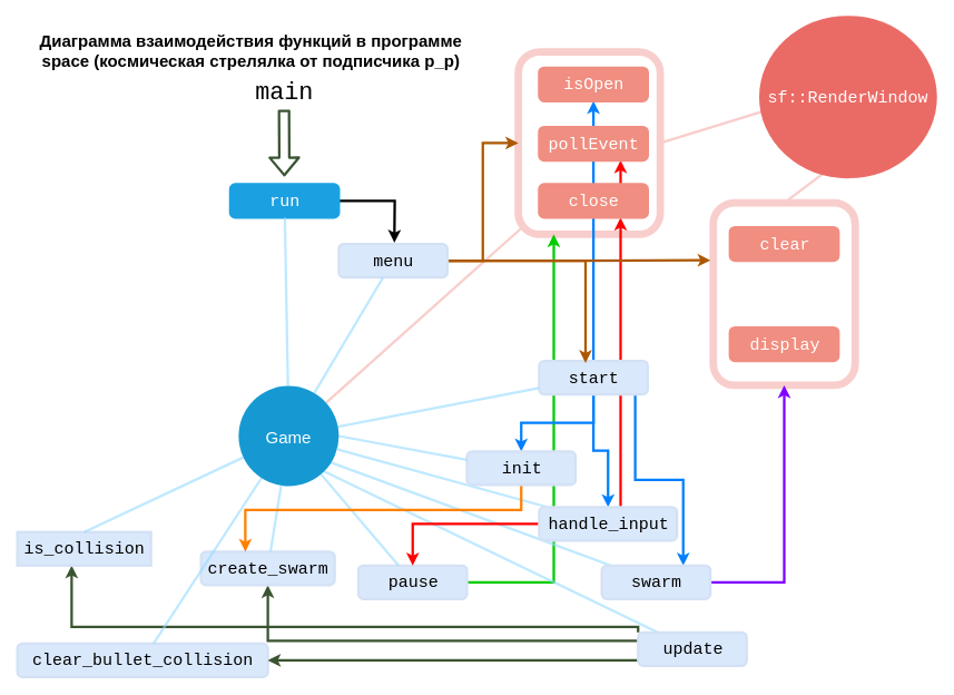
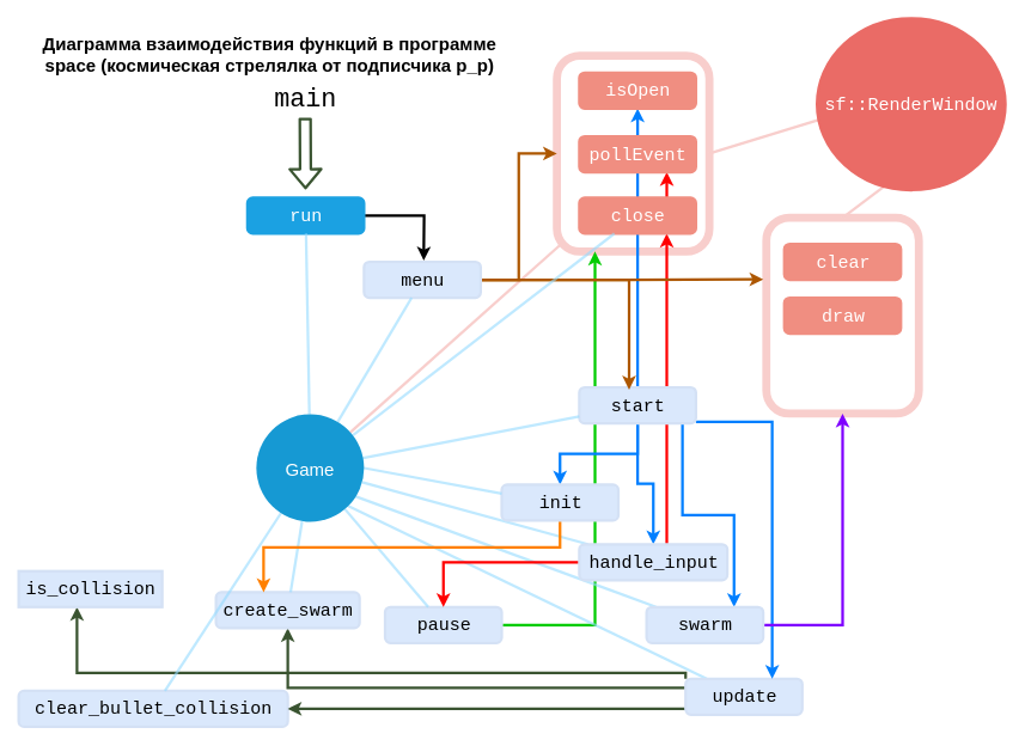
  <mxCell id="0" />
  <mxCell id="1" parent="0" />
  <mxCell id="2" value="" style="endArrow=classic;html=1;strokeWidth=3;entryX=0.75;entryY=1;entryDx=0;entryDy=0;exitX=0.75;exitY=1;exitDx=0;exitDy=0;fillColor=#e51400;strokeColor=#FF0000;" edge="1" parent="1" source="29" target="45"><mxGeometry width="50" height="50" relative="1" as="geometry"><mxPoint x="730" y="420" as="sourcePoint" /><mxPoint x="780" y="370" as="targetPoint" /><Array as="points" /></mxGeometry></mxCell>
  <mxCell id="3" value="" style="rounded=1;whiteSpace=wrap;html=1;fillColor=none;strokeWidth=9;strokeColor=#F8CECC;" vertex="1" parent="1"><mxGeometry x="620" y="61.5" width="170" height="218.5" as="geometry" /></mxCell>
  <mxCell id="4" style="edgeStyle=orthogonalEdgeStyle;rounded=0;orthogonalLoop=1;jettySize=auto;html=1;entryX=0.25;entryY=1;entryDx=0;entryDy=0;strokeWidth=3;fillColor=#e3c800;strokeColor=#00CC00;" edge="1" parent="1" source="22" target="3"><mxGeometry relative="1" as="geometry"><Array as="points"><mxPoint x="662" y="697" /></Array></mxGeometry></mxCell>
  <mxCell id="5" style="edgeStyle=orthogonalEdgeStyle;rounded=0;orthogonalLoop=1;jettySize=auto;html=1;entryX=0.75;entryY=1;entryDx=0;entryDy=0;strokeWidth=3;strokeColor=#FF0000;" edge="1" parent="1" source="26" target="29"><mxGeometry relative="1" as="geometry"><Array as="points"><mxPoint x="743" y="364" /></Array></mxGeometry></mxCell>
  <mxCell id="6" value="" style="rounded=1;whiteSpace=wrap;html=1;fillColor=none;strokeWidth=9;strokeColor=#F8CECC;" vertex="1" parent="1"><mxGeometry x="853.5" y="242.25" width="170" height="218.5" as="geometry" /></mxCell>
  <mxCell id="7" value="" style="edgeStyle=none;endArrow=none;strokeWidth=3;html=1;exitX=1;exitY=1;exitDx=0;exitDy=0;opacity=60;strokeColor=#94DBFF;" parent="1" source="55" target="15" edge="1"><mxGeometry x="-450" y="236.5" width="100" height="100" as="geometry"><mxPoint x="-460" y="346.5" as="sourcePoint" /><mxPoint x="-360" y="246.5" as="targetPoint" /></mxGeometry></mxCell>
  <mxCell id="8" value="" style="edgeStyle=none;endArrow=none;strokeWidth=3;html=1;opacity=60;strokeColor=#94DBFF;" parent="1" target="24" edge="1"><mxGeometry x="-450" y="236.5" width="100" height="100" as="geometry"><mxPoint x="387" y="550" as="sourcePoint" /><mxPoint x="-360" y="246.5" as="targetPoint" /></mxGeometry></mxCell>
  <mxCell id="9" value="" style="edgeStyle=none;endArrow=none;strokeWidth=3;html=1;opacity=60;strokeColor=#94DBFF;" parent="1" source="55" target="26" edge="1"><mxGeometry x="-450" y="236.5" width="100" height="100" as="geometry"><mxPoint x="-460" y="346.5" as="sourcePoint" /><mxPoint x="-360" y="246.5" as="targetPoint" /></mxGeometry></mxCell>
  <mxCell id="10" value="" style="edgeStyle=none;endArrow=none;strokeWidth=3;html=1;entryX=0.025;entryY=0.964;entryDx=0;entryDy=0;entryPerimeter=0;strokeColor=#F8CECC;" parent="1" source="55" target="3" edge="1"><mxGeometry x="-450" y="236.5" width="100" height="100" as="geometry"><mxPoint x="-460" y="346.5" as="sourcePoint" /><mxPoint x="-360" y="246.5" as="targetPoint" /></mxGeometry></mxCell>
  <mxCell id="11" value="&lt;font style=&quot;font-size: 20px&quot; face=&quot;Courier New&quot;&gt;clear_bullet_collision&lt;/font&gt;" style="rounded=1;fillColor=#dae8fc;strokeWidth=3;shadow=0;html=1;strokeColor=#D4E1F5;" parent="1" vertex="1"><mxGeometry x="20" y="770" width="300" height="40" as="geometry" /></mxCell>
  <mxCell id="12" style="edgeStyle=orthogonalEdgeStyle;rounded=0;orthogonalLoop=1;jettySize=auto;html=1;entryX=1;entryY=0.5;entryDx=0;entryDy=0;strokeColor=#3A5431;strokeWidth=3;fillColor=#6d8764;" edge="1" parent="1" source="15" target="11"><mxGeometry relative="1" as="geometry"><Array as="points"><mxPoint x="650" y="790" /><mxPoint x="650" y="790" /></Array></mxGeometry></mxCell>
  <mxCell id="13" style="edgeStyle=orthogonalEdgeStyle;rounded=0;orthogonalLoop=1;jettySize=auto;html=1;strokeWidth=3;strokeColor=#3A5431;exitX=0;exitY=0;exitDx=0;exitDy=0;" edge="1" parent="1" source="15" target="50"><mxGeometry relative="1" as="geometry"><mxPoint x="80" y="680" as="targetPoint" /><Array as="points"><mxPoint x="764" y="750" /><mxPoint x="85" y="750" /></Array></mxGeometry></mxCell>
  <mxCell id="14" style="edgeStyle=orthogonalEdgeStyle;rounded=0;orthogonalLoop=1;jettySize=auto;html=1;entryX=0.5;entryY=1;entryDx=0;entryDy=0;strokeWidth=3;strokeColor=#3A5431;exitX=0;exitY=0.25;exitDx=0;exitDy=0;" edge="1" parent="1" source="15" target="34"><mxGeometry relative="1" as="geometry" /></mxCell>
  <mxCell id="15" value="&lt;font style=&quot;font-size: 20px&quot; face=&quot;Courier New&quot;&gt;update&lt;/font&gt;" style="rounded=1;fillColor=#dae8fc;strokeWidth=3;shadow=0;html=1;strokeColor=#D4E1F5;" parent="1" vertex="1"><mxGeometry x="763.5" y="756.5" width="130" height="40" as="geometry" /></mxCell>
  <mxCell id="16" style="edgeStyle=orthogonalEdgeStyle;rounded=0;orthogonalLoop=1;jettySize=auto;html=1;entryX=0.5;entryY=0;entryDx=0;entryDy=0;strokeColor=#007FFF;strokeWidth=3;" edge="1" parent="1" source="21" target="48"><mxGeometry relative="1" as="geometry" /></mxCell>
  <mxCell id="17" style="edgeStyle=orthogonalEdgeStyle;rounded=0;orthogonalLoop=1;jettySize=auto;html=1;entryX=0.5;entryY=0;entryDx=0;entryDy=0;strokeColor=#007FFF;strokeWidth=3;" edge="1" parent="1" source="21" target="26"><mxGeometry relative="1" as="geometry" /></mxCell>
  <mxCell id="18" style="edgeStyle=orthogonalEdgeStyle;rounded=0;orthogonalLoop=1;jettySize=auto;html=1;entryX=0.75;entryY=0;entryDx=0;entryDy=0;strokeColor=#007FFF;strokeWidth=3;" edge="1" parent="1" source="21" target="24"><mxGeometry relative="1" as="geometry"><Array as="points"><mxPoint x="760" y="574" /><mxPoint x="817" y="574" /></Array></mxGeometry></mxCell>
+ <mxCell id="19" style="edgeStyle=orthogonalEdgeStyle;rounded=0;orthogonalLoop=1;jettySize=auto;html=1;strokeColor=#007FFF;strokeWidth=3;" edge="1" parent="1" source="21" target="15"><mxGeometry relative="1" as="geometry"><Array as="points"><mxPoint x="860" y="470" /></Array></mxGeometry></mxCell>
  <mxCell id="20" style="edgeStyle=orthogonalEdgeStyle;rounded=0;orthogonalLoop=1;jettySize=auto;html=1;entryX=0.5;entryY=1;entryDx=0;entryDy=0;strokeWidth=3;strokeColor=#007FFF;" edge="1" parent="1" source="21" target="44"><mxGeometry relative="1" as="geometry" /></mxCell>
  <mxCell id="21" value="&lt;font style=&quot;font-size: 20px&quot; face=&quot;Courier New&quot;&gt;start&lt;/font&gt;" style="rounded=1;fillColor=#dae8fc;strokeWidth=3;shadow=0;html=1;strokeColor=#D4E1F5;" parent="1" vertex="1"><mxGeometry x="645" y="431.5" width="130" height="40" as="geometry" /></mxCell>
  <mxCell id="22" value="&lt;font style=&quot;font-size: 20px&quot; face=&quot;Courier New&quot;&gt;pause&lt;/font&gt;" style="rounded=1;fillColor=#dae8fc;strokeWidth=3;shadow=0;html=1;strokeColor=#D4E1F5;" parent="1" vertex="1"><mxGeometry x="428.5" y="676.5" width="130" height="40" as="geometry" /></mxCell>
  <mxCell id="23" style="edgeStyle=orthogonalEdgeStyle;rounded=0;orthogonalLoop=1;jettySize=auto;html=1;strokeColor=#7F00FF;strokeWidth=3;" edge="1" parent="1" source="24" target="6"><mxGeometry relative="1" as="geometry"><mxPoint x="913" y="480" as="targetPoint" /></mxGeometry></mxCell>
  <mxCell id="24" value="&lt;font style=&quot;font-size: 20px&quot; face=&quot;Courier New&quot;&gt;swarm&lt;/font&gt;" style="rounded=1;fillColor=#dae8fc;strokeWidth=3;shadow=0;html=1;strokeColor=#D4E1F5;" parent="1" vertex="1"><mxGeometry x="720" y="676.5" width="130" height="40" as="geometry" /></mxCell>
  <mxCell id="25" style="edgeStyle=orthogonalEdgeStyle;rounded=0;orthogonalLoop=1;jettySize=auto;html=1;entryX=0.5;entryY=0;entryDx=0;entryDy=0;strokeColor=#FF0000;strokeWidth=3;" edge="1" parent="1" source="26" target="22"><mxGeometry relative="1" as="geometry" /></mxCell>
  <mxCell id="26" value="&lt;font style=&quot;font-size: 20px&quot; face=&quot;Courier New&quot;&gt;handle_input&lt;/font&gt;" style="rounded=1;fillColor=#dae8fc;strokeWidth=3;shadow=0;html=1;strokeColor=#D4E1F5;" parent="1" vertex="1"><mxGeometry x="645" y="606.5" width="165" height="40" as="geometry" /></mxCell>
  <mxCell id="27" style="edgeStyle=orthogonalEdgeStyle;rounded=0;orthogonalLoop=1;jettySize=auto;html=1;strokeWidth=3;" edge="1" parent="1" source="28"><mxGeometry relative="1" as="geometry"><mxPoint x="471.5" y="290" as="targetPoint" /></mxGeometry></mxCell>
  <mxCell id="28" value="&lt;font style=&quot;font-size: 20px&quot; face=&quot;Courier New&quot;&gt;run&lt;/font&gt;" style="rounded=1;strokeWidth=3;shadow=0;html=1;fontColor=#ffffff;fillColor=#1ba1e2;strokeColor=#1BA1E2;" parent="1" vertex="1"><mxGeometry x="275" y="220" width="130" height="40" as="geometry" /></mxCell>
  <mxCell id="29" value="&lt;font style=&quot;font-size: 20px&quot; face=&quot;Courier New&quot;&gt;close&lt;/font&gt;" style="rounded=1;strokeWidth=3;shadow=0;html=1;fontColor=#ffffff;strokeColor=#F08E81;fillColor=#F08E81;" parent="1" vertex="1"><mxGeometry x="645" y="220" width="130" height="40" as="geometry" /></mxCell>
  <mxCell id="30" style="edgeStyle=orthogonalEdgeStyle;rounded=0;orthogonalLoop=1;jettySize=auto;html=1;entryX=0.427;entryY=0.063;entryDx=0;entryDy=0;entryPerimeter=0;strokeWidth=3;strokeColor=#AD5700;" edge="1" parent="1" source="33" target="21"><mxGeometry relative="1" as="geometry"><Array as="points"><mxPoint x="700.5" y="311" /></Array></mxGeometry></mxCell>
  <mxCell id="31" style="edgeStyle=orthogonalEdgeStyle;rounded=0;orthogonalLoop=1;jettySize=auto;html=1;strokeWidth=3;entryX=0;entryY=0.5;entryDx=0;entryDy=0;fillColor=#a0522d;strokeColor=#AD5700;" edge="1" parent="1" source="33" target="3"><mxGeometry relative="1" as="geometry"><mxPoint x="590" y="90" as="targetPoint" /></mxGeometry></mxCell>
  <mxCell id="32" style="edgeStyle=orthogonalEdgeStyle;rounded=0;orthogonalLoop=1;jettySize=auto;html=1;entryX=-0.02;entryY=0.315;entryDx=0;entryDy=0;entryPerimeter=0;strokeWidth=3;fillColor=#a0522d;strokeColor=#AD5700;" edge="1" parent="1" source="33" target="6"><mxGeometry relative="1" as="geometry" /></mxCell>
  <mxCell id="33" value="&lt;font style=&quot;font-size: 20px&quot; face=&quot;Courier New&quot;&gt;menu&lt;/font&gt;" style="rounded=1;fillColor=#dae8fc;strokeWidth=3;shadow=0;html=1;strokeColor=#D4E1F5;" parent="1" vertex="1"><mxGeometry x="405" y="291.5" width="130" height="40" as="geometry" /></mxCell>
  <mxCell id="34" value="&lt;font style=&quot;font-size: 20px&quot; face=&quot;Courier New&quot;&gt;create_swarm&lt;/font&gt;" style="rounded=1;fillColor=#dae8fc;strokeWidth=3;shadow=0;html=1;strokeColor=#D4E1F5;" parent="1" vertex="1"><mxGeometry x="240" y="660" width="160" height="40" as="geometry" /></mxCell>
  <mxCell id="35" value="" style="edgeStyle=none;endArrow=none;strokeWidth=3;html=1;opacity=60;strokeColor=#94DBFF;" parent="1" source="55" target="11" edge="1"><mxGeometry x="-450" y="236.5" width="100" height="100" as="geometry"><mxPoint x="-460" y="346.5" as="sourcePoint" /><mxPoint x="-360" y="246.5" as="targetPoint" /></mxGeometry></mxCell>
  <mxCell id="36" value="" style="edgeStyle=none;endArrow=none;strokeWidth=3;html=1;opacity=60;strokeColor=#94DBFF;" parent="1" source="55" target="21" edge="1"><mxGeometry x="-450" y="236.5" width="100" height="100" as="geometry"><mxPoint x="-460" y="346.5" as="sourcePoint" /><mxPoint x="-360" y="246.5" as="targetPoint" /></mxGeometry></mxCell>
  <mxCell id="37" value="" style="edgeStyle=none;endArrow=none;strokeWidth=3;html=1;opacity=60;strokeColor=#94DBFF;" parent="1" source="55" target="22" edge="1"><mxGeometry x="-450" y="236.5" width="100" height="100" as="geometry"><mxPoint x="-460" y="346.5" as="sourcePoint" /><mxPoint x="-360" y="246.5" as="targetPoint" /></mxGeometry></mxCell>
  <mxCell id="38" value="" style="edgeStyle=none;endArrow=none;strokeWidth=3;html=1;strokeColor=#94DBFF;opacity=60;" parent="1" source="55" target="28" edge="1"><mxGeometry x="-450" y="236.5" width="100" height="100" as="geometry"><mxPoint x="-460" y="346.5" as="sourcePoint" /><mxPoint x="-360" y="246.5" as="targetPoint" /></mxGeometry></mxCell>
  <mxCell id="39" value="" style="edgeStyle=none;endArrow=none;strokeWidth=3;html=1;strokeColor=#94DBFF;opacity=60;" parent="1" source="55" target="33" edge="1"><mxGeometry x="-450" y="236.5" width="100" height="100" as="geometry"><mxPoint x="-460" y="346.5" as="sourcePoint" /><mxPoint x="-360" y="246.5" as="targetPoint" /></mxGeometry></mxCell>
  <mxCell id="40" value="" style="edgeStyle=none;endArrow=none;strokeWidth=3;html=1;opacity=60;strokeColor=#94DBFF;" parent="1" source="55" target="34" edge="1"><mxGeometry x="-450" y="236.5" width="100" height="100" as="geometry"><mxPoint x="-460" y="346.5" as="sourcePoint" /><mxPoint x="-360" y="246.5" as="targetPoint" /></mxGeometry></mxCell>
- <mxCell id="42" value="&lt;font style=&quot;font-size: 20px&quot; face=&quot;Courier New&quot;&gt;display&lt;/font&gt;" style="rounded=1;strokeWidth=3;shadow=0;html=1;fontColor=#ffffff;fillColor=#F08E81;strokeColor=#F08E81;" vertex="1" parent="1"><mxGeometry x="873.5" y="391.5" width="130" height="40" as="geometry" /></mxCell>
+ <mxCell id="41" value="&lt;font style=&quot;font-size: 20px&quot; face=&quot;Courier New&quot;&gt;draw&lt;/font&gt;" style="rounded=1;strokeWidth=3;shadow=0;html=1;fontColor=#ffffff;fillColor=#F08E81;strokeColor=#F08E81;" vertex="1" parent="1"><mxGeometry x="873.5" y="331.5" width="130" height="40" as="geometry" /></mxCell>
  <mxCell id="43" value="" style="edgeStyle=none;endArrow=none;strokeWidth=3;html=1;fillColor=#d80073;exitX=0.5;exitY=0;exitDx=0;exitDy=0;strokeColor=#F8CECC;" edge="1" parent="1" source="6"><mxGeometry x="-163.99" y="157.08" width="100" height="100" as="geometry"><mxPoint x="950" y="290" as="sourcePoint" /><mxPoint x="992" y="202" as="targetPoint" /></mxGeometry></mxCell>
  <mxCell id="44" value="&lt;font style=&quot;font-size: 20px&quot; face=&quot;Courier New&quot;&gt;isOpen&lt;/font&gt;" style="rounded=1;strokeWidth=3;shadow=0;html=1;fontColor=#ffffff;strokeColor=#F08E81;fillColor=#F08E81;" vertex="1" parent="1"><mxGeometry x="645" y="80.5" width="130" height="40" as="geometry" /></mxCell>
  <mxCell id="45" value="&lt;font style=&quot;font-size: 20px&quot; face=&quot;Courier New&quot;&gt;pollEvent&lt;/font&gt;" style="rounded=1;strokeWidth=3;shadow=0;html=1;fontColor=#ffffff;strokeColor=#F08E81;fillColor=#F08E81;" vertex="1" parent="1"><mxGeometry x="645" y="151.5" width="130" height="40" as="geometry" /></mxCell>
  <mxCell id="46" value="" style="edgeStyle=none;endArrow=none;strokeWidth=3;html=1;fillColor=#d80073;exitX=1;exitY=0.5;exitDx=0;exitDy=0;strokeColor=#F8CECC;entryX=0.007;entryY=0.592;entryDx=0;entryDy=0;entryPerimeter=0;" edge="1" parent="1" source="3" target="54"><mxGeometry x="-342.49" y="77.08" width="100" height="100" as="geometry"><mxPoint x="800" y="162" as="sourcePoint" /><mxPoint x="900" y="130" as="targetPoint" /></mxGeometry></mxCell>
  <mxCell id="47" style="edgeStyle=orthogonalEdgeStyle;rounded=0;orthogonalLoop=1;jettySize=auto;html=1;strokeWidth=3;strokeColor=#FF8000;" edge="1" parent="1" source="48" target="34"><mxGeometry relative="1" as="geometry"><Array as="points"><mxPoint x="623" y="610" /><mxPoint x="293" y="610" /></Array></mxGeometry></mxCell>
  <mxCell id="48" value="&lt;font style=&quot;font-size: 20px&quot; face=&quot;Courier New&quot;&gt;init&lt;/font&gt;" style="rounded=1;fillColor=#dae8fc;strokeWidth=3;shadow=0;html=1;strokeColor=#D4E1F5;" parent="1" vertex="1"><mxGeometry x="558.5" y="540" width="130" height="40" as="geometry" /></mxCell>
  <mxCell id="49" value="&lt;font style=&quot;font-size: 20px&quot; face=&quot;Courier New&quot;&gt;clear&lt;/font&gt;" style="rounded=1;strokeWidth=3;shadow=0;html=1;fontColor=#ffffff;strokeColor=#F08E81;fillColor=#F08E81;" vertex="1" parent="1"><mxGeometry x="873.5" y="271.5" width="130" height="40" as="geometry" /></mxCell>
  <mxCell id="50" value="&lt;font style=&quot;font-size: 20px&quot; face=&quot;Courier New&quot;&gt;is_collision&lt;/font&gt;" style="fillColor=#dae8fc;strokeWidth=3;shadow=0;html=1;strokeColor=#D4E1F5;rounded=0;" vertex="1" parent="1"><mxGeometry x="20" y="636.5" width="160" height="40" as="geometry" /></mxCell>
- <mxCell id="51" value="" style="edgeStyle=none;endArrow=none;strokeWidth=3;html=1;entryX=0.5;entryY=0;entryDx=0;entryDy=0;opacity=60;strokeColor=#94DBFF;" edge="1" parent="1" source="55" target="50"><mxGeometry x="-440" y="246.5" width="100" height="100" as="geometry"><mxPoint x="319.188" y="579.641" as="sourcePoint" /><mxPoint x="179.902" y="766.5" as="targetPoint" /></mxGeometry></mxCell>
+ <mxCell id="51" value="" style="edgeStyle=none;endArrow=none;strokeWidth=3;html=1;opacity=60;strokeColor=#94DBFF;" edge="1" parent="1" source="55" target="29"><mxGeometry x="-440" y="246.5" width="100" height="100" as="geometry"><mxPoint x="319.188" y="579.641" as="sourcePoint" /><mxPoint x="179.902" y="766.5" as="targetPoint" /></mxGeometry></mxCell>
  <mxCell id="52" value="" style="edgeStyle=none;endArrow=none;strokeWidth=3;html=1;opacity=60;exitX=1;exitY=0.5;exitDx=0;exitDy=0;entryX=0;entryY=0.25;entryDx=0;entryDy=0;strokeColor=#94DBFF;" edge="1" parent="1" source="55" target="48"><mxGeometry x="-440" y="246.5" width="100" height="100" as="geometry"><mxPoint x="413.927" y="520.206" as="sourcePoint" /><mxPoint x="655" y="473.966" as="targetPoint" /></mxGeometry></mxCell>
  <mxCell id="53" value="" style="shape=flexArrow;endArrow=classic;html=1;strokeColor=#3A5431;strokeWidth=3;" edge="1" parent="1"><mxGeometry width="50" height="50" relative="1" as="geometry"><mxPoint x="339.41" y="130.75" as="sourcePoint" /><mxPoint x="339.82" y="210.75" as="targetPoint" /></mxGeometry></mxCell>
  <mxCell id="54" value="&lt;font face=&quot;Courier New&quot;&gt;sf::RenderWindow&lt;/font&gt;" style="ellipse;whiteSpace=wrap;html=1;shadow=0;fontFamily=Helvetica;fontSize=20;fontColor=#ffffff;align=center;strokeWidth=3;fillColor=#EA6B66;strokeColor=#EA6B66;" vertex="1" parent="1"><mxGeometry x="910" y="20" width="210" height="191.5" as="geometry" /></mxCell>
  <mxCell id="55" value="Game" style="ellipse;whiteSpace=wrap;html=1;shadow=0;fontFamily=Helvetica;fontSize=20;fontColor=#FFFFFF;align=center;strokeWidth=3;fillColor=#1699D3;strokeColor=none;" parent="1" vertex="1"><mxGeometry x="285" y="461.5" width="120" height="120" as="geometry" /></mxCell>
  <mxCell id="56" value="&lt;font style=&quot;font-size: 29px&quot; face=&quot;Courier New&quot;&gt;main&lt;/font&gt;" style="text;html=1;strokeColor=none;fillColor=none;align=center;verticalAlign=middle;whiteSpace=wrap;rounded=0;" vertex="1" parent="1"><mxGeometry x="320" y="100.5" width="40" height="20" as="geometry" /></mxCell>
  <mxCell id="57" value="&lt;h2 style=&quot;font-size: 20px&quot;&gt;Диаграмма взаимодействия функций в программе space (космическая стрелялка от подписчика p_p) &lt;br&gt;&lt;/h2&gt;" style="text;html=1;strokeColor=none;fillColor=none;align=center;verticalAlign=middle;whiteSpace=wrap;rounded=0;" vertex="1" parent="1"><mxGeometry x="25" y="20" width="550" height="80" as="geometry" /></mxCell>
